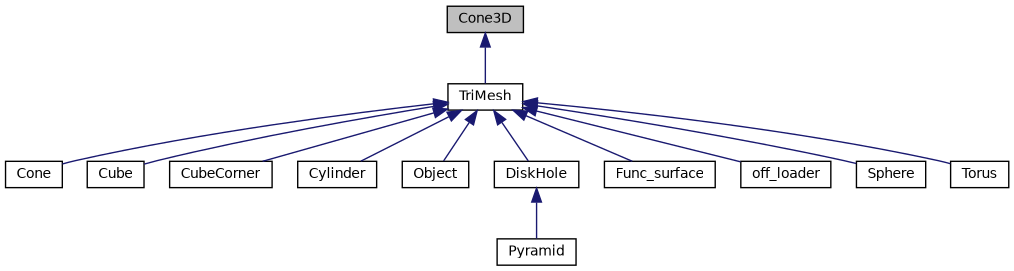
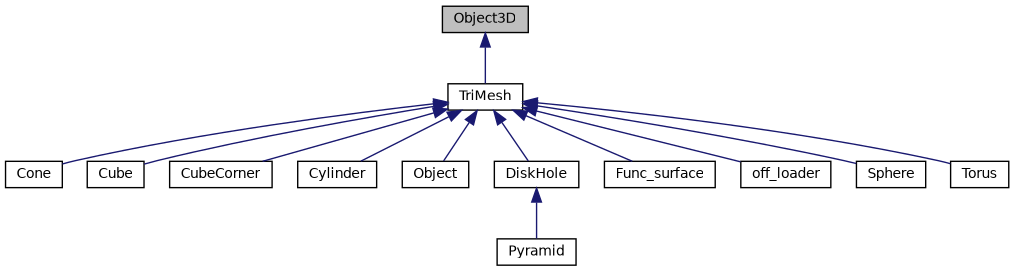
  digraph {
    node [color=black fillcolor=white fontname=Helvetica fontsize=10 shape=record style=filled]
    edge [color=midnightblue dir=back fontname=Helvetica fontsize=10 labelfontname=Helvetica labelfontsize=10 style=solid]
-   n1 [fillcolor=grey75 fontcolor=black height=0.2 label=Cone3D width=0.4]
+   n1 [fillcolor=grey75 fontcolor=black height=0.2 label=Object3D width=0.4]
    n2 [height=0.2 label=TriMesh width=0.4]
    n3 [height=0.2 label=Cone width=0.4]
    n4 [height=0.2 label=Cube width=0.4]
    n5 [height=0.2 label=CubeCorner width=0.4]
    n6 [height=0.2 label=Cylinder width=0.4]
    n7 [height=0.2 label=Object width=0.4]
    n8 [height=0.2 label=DiskHole width=0.4]
    n9 [height=0.2 label=Func_surface width=0.4]
    n10 [height=0.2 label=off_loader width=0.4]
    n11 [height=0.2 label=Sphere width=0.4]
    n12 [height=0.2 label=Torus width=0.4]
    n13 [height=0.2 label=Pyramid width=0.4]
    n1 -> n2
    n2 -> n3
    n2 -> n4
    n2 -> n5
    n2 -> n6
    n2 -> n7
    n2 -> n8
    n2 -> n9
    n2 -> n10
    n2 -> n11
    n2 -> n12
    n8 -> n13
  }
